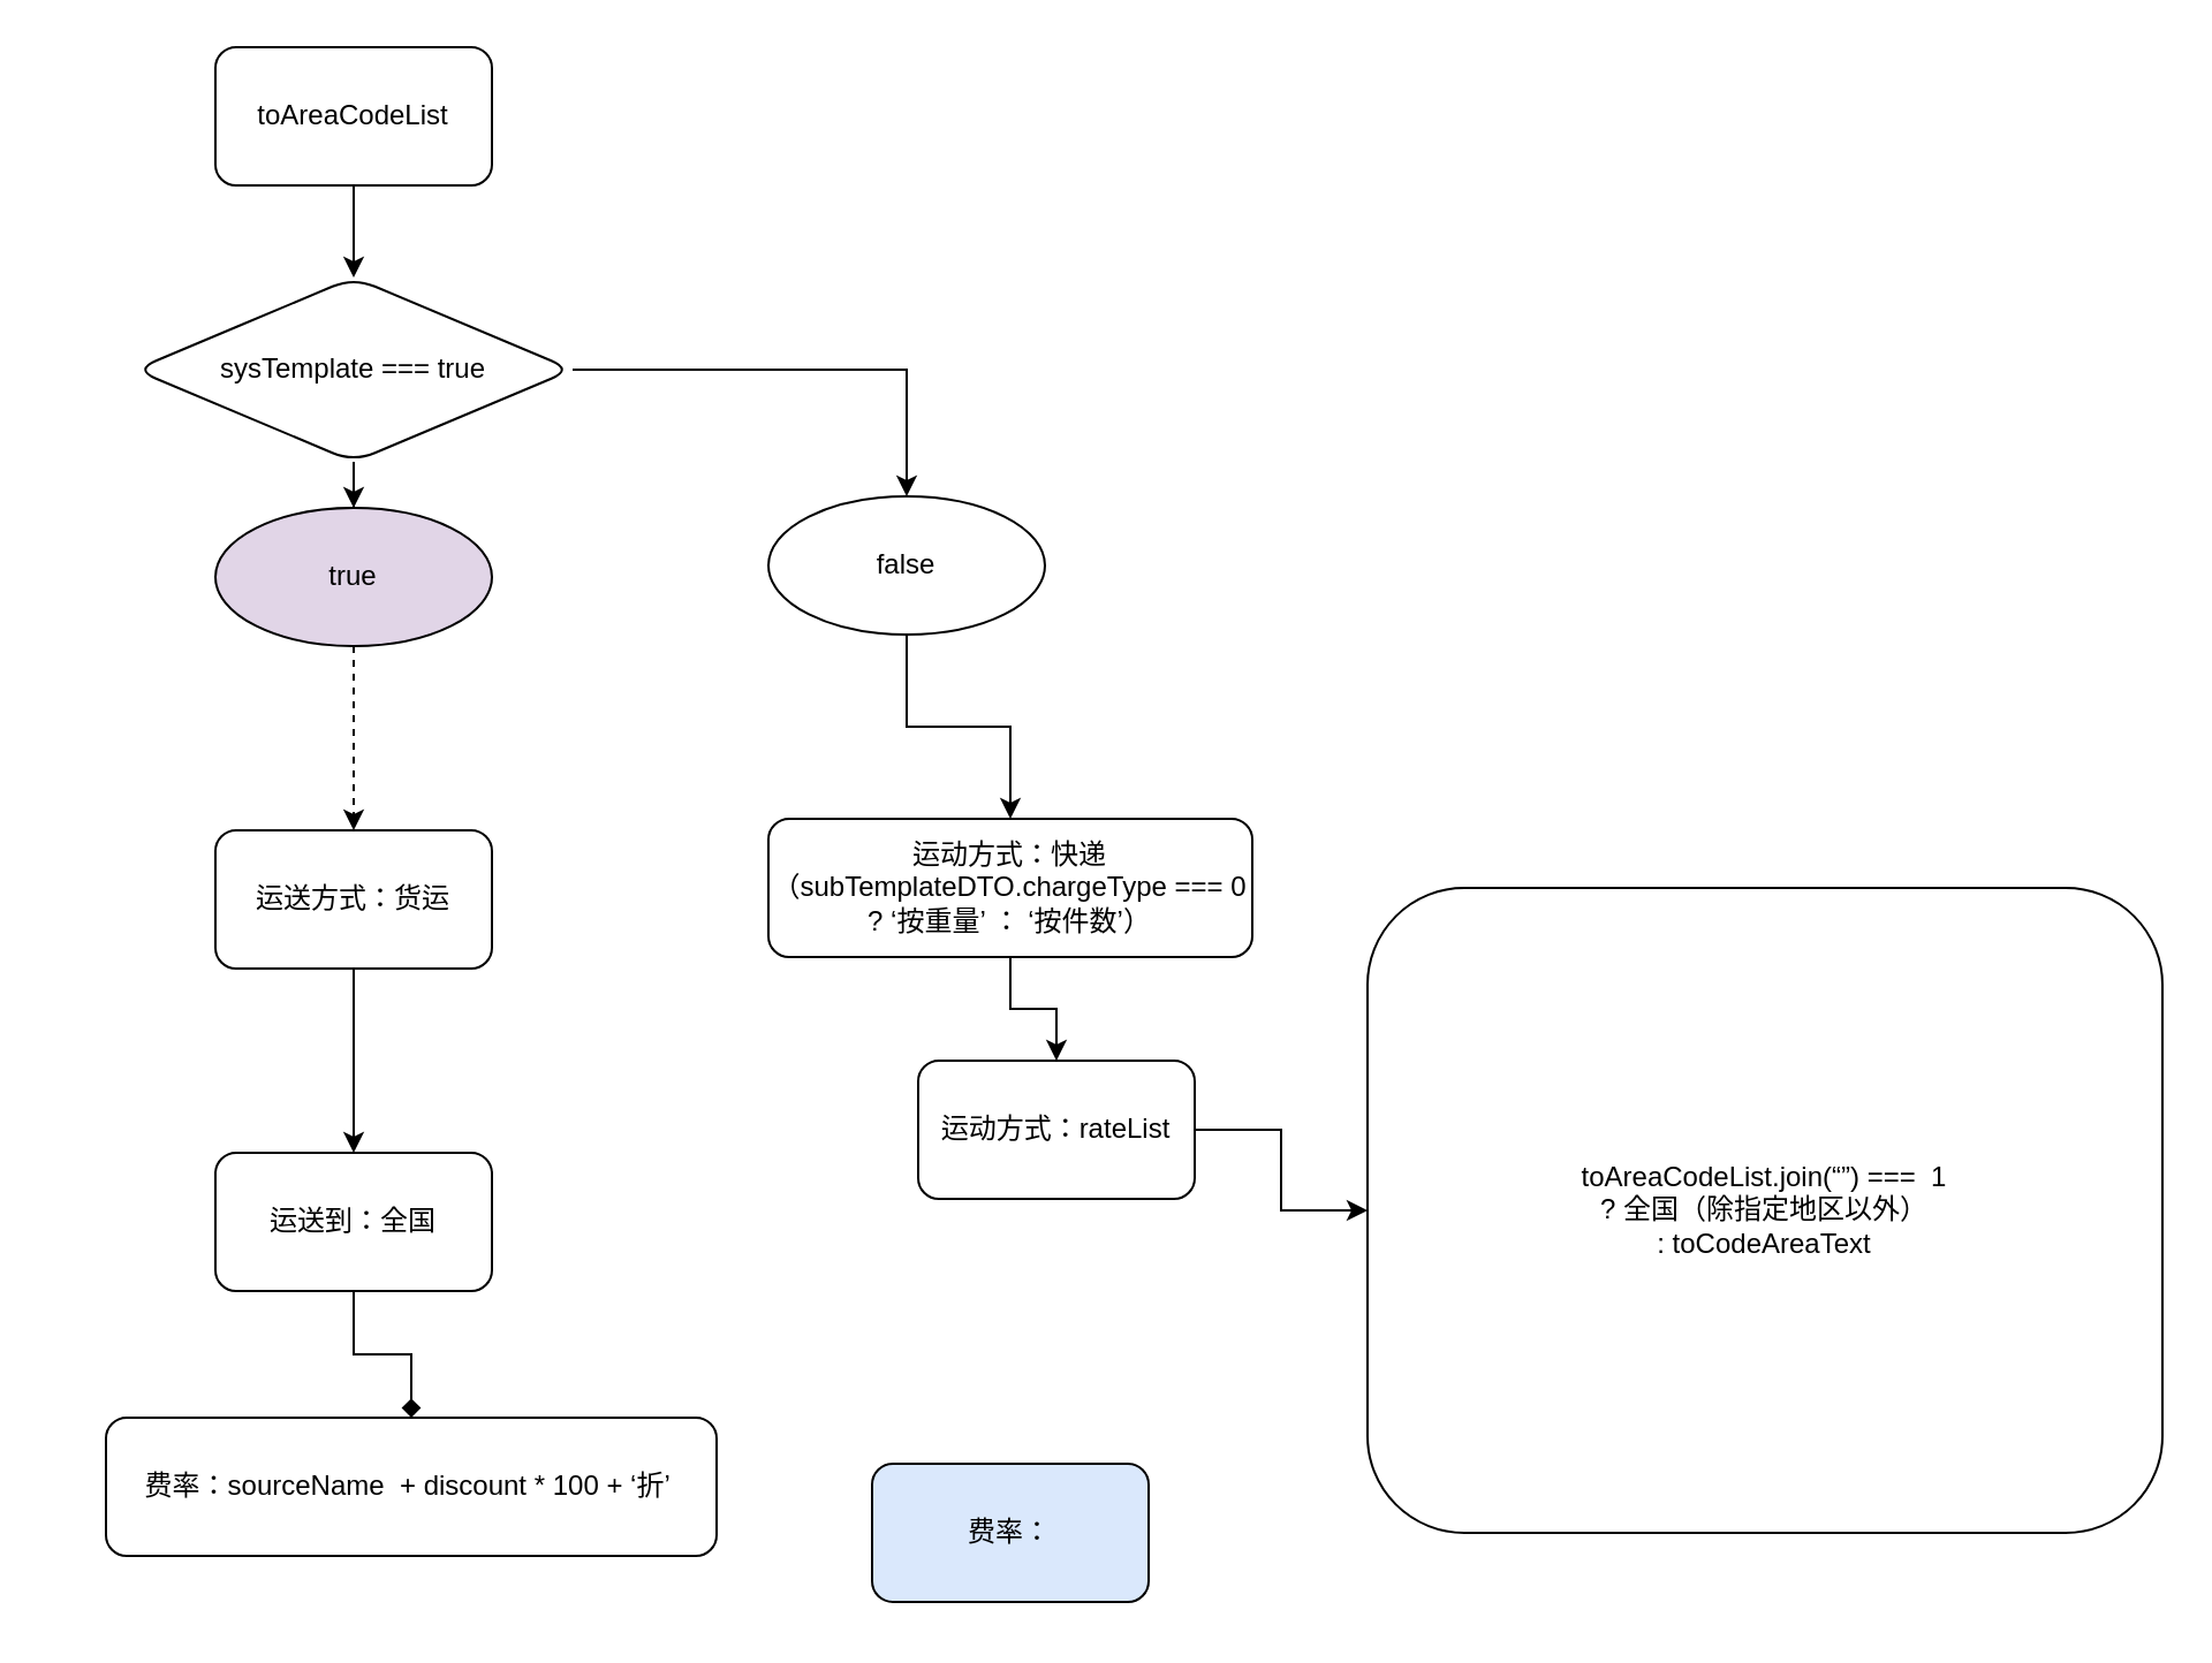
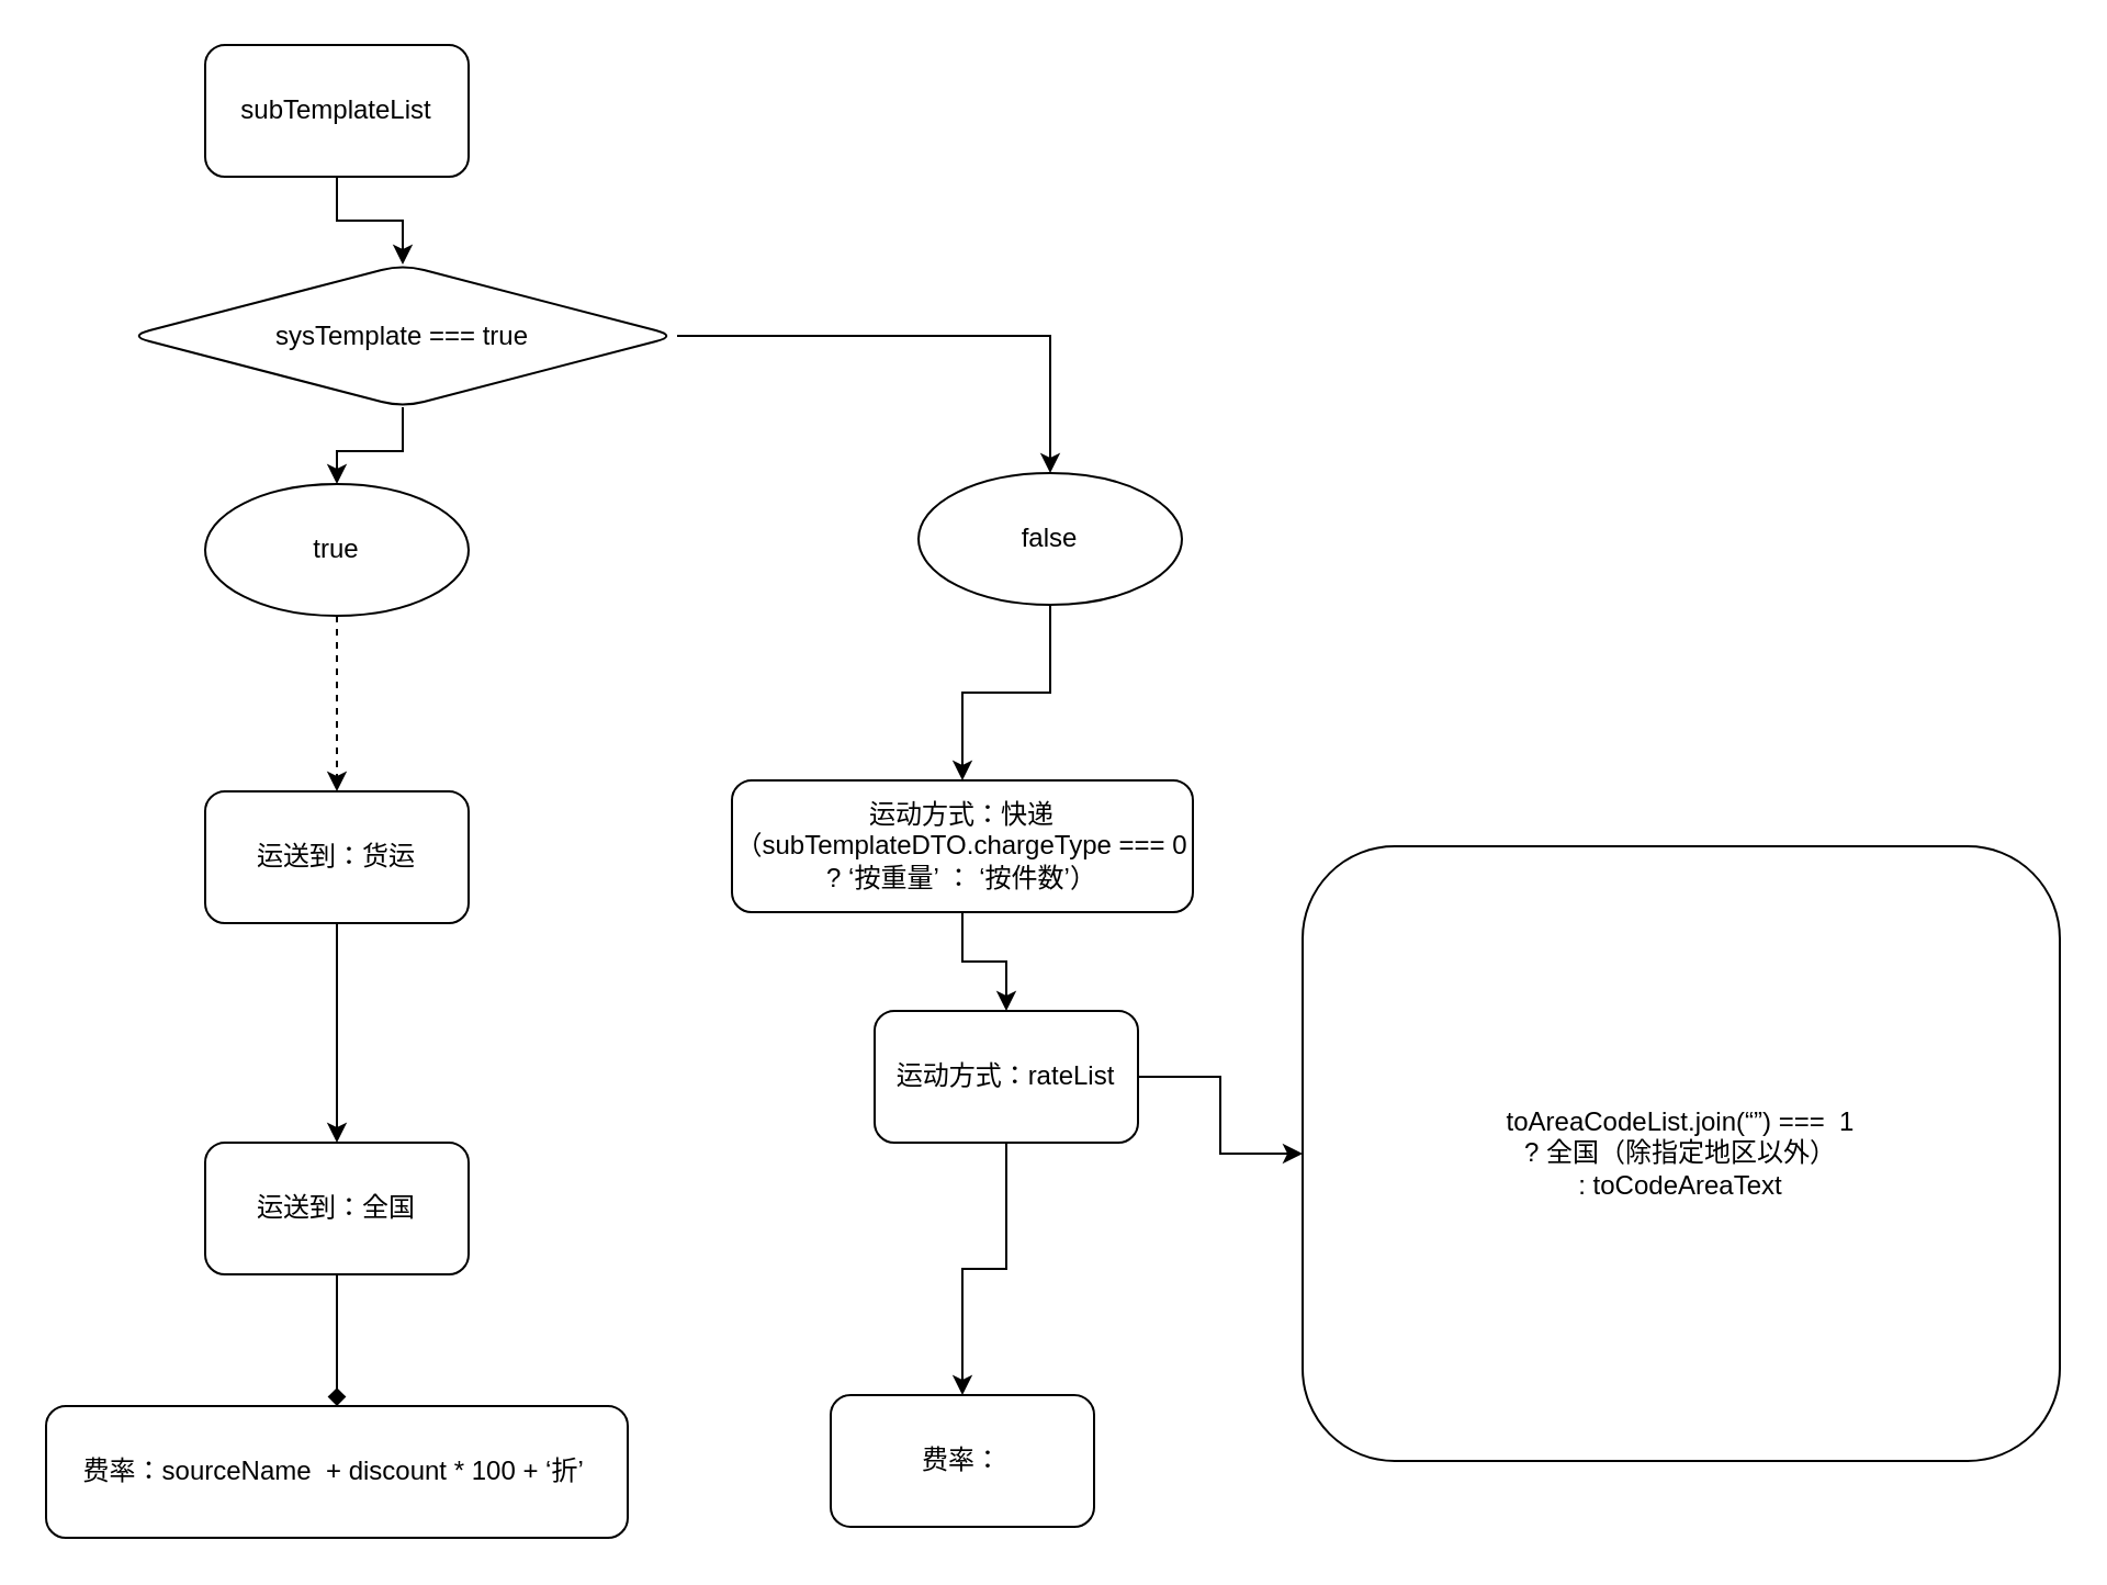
  <mxCell id="0" />
  <mxCell id="1" parent="0" />
  <mxCell id="2" value="" style="edgeStyle=orthogonalEdgeStyle;rounded=0;orthogonalLoop=1;jettySize=auto;html=1;" edge="1" parent="1" source="3" target="6"><mxGeometry relative="1" as="geometry" /></mxCell>
- <mxCell id="3" value="toAreaCodeList" style="rounded=1;whiteSpace=wrap;html=1;" vertex="1" parent="1"><mxGeometry x="93" y="20" width="120" height="60" as="geometry" /></mxCell>
+ <mxCell id="3" value="subTemplateList" style="rounded=1;whiteSpace=wrap;html=1;" vertex="1" parent="1"><mxGeometry x="93" y="20" width="120" height="60" as="geometry" /></mxCell>
  <mxCell id="4" value="" style="edgeStyle=orthogonalEdgeStyle;rounded=0;orthogonalLoop=1;jettySize=auto;html=1;" edge="1" parent="1" source="6" target="8"><mxGeometry relative="1" as="geometry" /></mxCell>
  <mxCell id="5" value="" style="edgeStyle=orthogonalEdgeStyle;rounded=0;orthogonalLoop=1;jettySize=auto;html=1;" edge="1" parent="1" source="6" target="10"><mxGeometry relative="1" as="geometry" /></mxCell>
- <mxCell id="6" value="sysTemplate === true" style="rhombus;whiteSpace=wrap;html=1;rounded=1;" vertex="1" parent="1"><mxGeometry x="58" y="120" width="190" height="80" as="geometry" /></mxCell>
+ <mxCell id="6" value="sysTemplate === true" style="rhombus;whiteSpace=wrap;html=1;rounded=1;" vertex="1" parent="1"><mxGeometry x="58" y="120" width="250" height="65" as="geometry" /></mxCell>
  <mxCell id="7" value="" style="edgeStyle=orthogonalEdgeStyle;rounded=0;orthogonalLoop=1;jettySize=auto;html=1;" edge="1" parent="1" source="8" target="14"><mxGeometry relative="1" as="geometry" /></mxCell>
- <mxCell id="8" value="false" style="ellipse;whiteSpace=wrap;html=1;rounded=1;" vertex="1" parent="1"><mxGeometry x="333" y="215" width="120" height="60" as="geometry" /></mxCell>
+ <mxCell id="8" value="false" style="ellipse;whiteSpace=wrap;html=1;rounded=1;" vertex="1" parent="1"><mxGeometry x="418" y="215" width="120" height="60" as="geometry" /></mxCell>
  <mxCell id="9" value="" style="edgeStyle=orthogonalEdgeStyle;rounded=0;orthogonalLoop=1;jettySize=auto;html=1;dashed=1;" edge="1" parent="1" source="10" target="12"><mxGeometry relative="1" as="geometry" /></mxCell>
- <mxCell id="10" value="true" style="ellipse;whiteSpace=wrap;html=1;rounded=1;fillColor=#e1d5e7;" vertex="1" parent="1"><mxGeometry x="93" y="220" width="120" height="60" as="geometry" /></mxCell>
+ <mxCell id="10" value="true" style="ellipse;whiteSpace=wrap;html=1;rounded=1;" vertex="1" parent="1"><mxGeometry x="93" y="220" width="120" height="60" as="geometry" /></mxCell>
  <mxCell id="11" value="" style="edgeStyle=orthogonalEdgeStyle;rounded=0;orthogonalLoop=1;jettySize=auto;html=1;" edge="1" parent="1" source="12" target="16"><mxGeometry relative="1" as="geometry" /></mxCell>
- <mxCell id="12" value="运送方式：货运" style="whiteSpace=wrap;html=1;rounded=1;" vertex="1" parent="1"><mxGeometry x="93" y="360" width="120" height="60" as="geometry" /></mxCell>
+ <mxCell id="12" value="运送到：货运" style="whiteSpace=wrap;html=1;rounded=1;" vertex="1" parent="1"><mxGeometry x="93" y="360" width="120" height="60" as="geometry" /></mxCell>
  <mxCell id="13" value="" style="edgeStyle=orthogonalEdgeStyle;rounded=0;orthogonalLoop=1;jettySize=auto;html=1;" edge="1" parent="1" source="14" target="19"><mxGeometry relative="1" as="geometry" /></mxCell>
  <mxCell id="14" value="运动方式：快递&lt;br&gt;（subTemplateDTO.chargeType === 0 ? ‘按重量’ ： ‘按件数’）" style="whiteSpace=wrap;html=1;rounded=1;" vertex="1" parent="1"><mxGeometry x="333" y="355" width="210" height="60" as="geometry" /></mxCell>
  <mxCell id="15" value="" style="edgeStyle=orthogonalEdgeStyle;rounded=0;orthogonalLoop=1;jettySize=auto;html=1;endArrow=diamond;" edge="1" parent="1" source="16" target="21"><mxGeometry relative="1" as="geometry" /></mxCell>
- <mxCell id="16" value="运送到：全国" style="whiteSpace=wrap;html=1;rounded=1;" vertex="1" parent="1"><mxGeometry x="93" y="500" width="120" height="60" as="geometry" /></mxCell>
+ <mxCell id="16" value="运送到：全国" style="whiteSpace=wrap;html=1;rounded=1;" vertex="1" parent="1"><mxGeometry x="93" y="520" width="120" height="60" as="geometry" /></mxCell>
  <mxCell id="17" value="" style="edgeStyle=orthogonalEdgeStyle;rounded=0;orthogonalLoop=1;jettySize=auto;html=1;" edge="1" parent="1" source="19" target="20"><mxGeometry relative="1" as="geometry" /></mxCell>
+ <mxCell id="18" value="" style="edgeStyle=orthogonalEdgeStyle;rounded=0;orthogonalLoop=1;jettySize=auto;html=1;" edge="1" parent="1" source="19" target="22"><mxGeometry relative="1" as="geometry" /></mxCell>
  <mxCell id="19" value="运动方式：rateList" style="whiteSpace=wrap;html=1;rounded=1;" vertex="1" parent="1"><mxGeometry x="398" y="460" width="120" height="60" as="geometry" /></mxCell>
  <mxCell id="20" value="toAreaCodeList.join(“”) === &amp;nbsp;1&lt;br&gt;? 全国（除指定地区以外）&lt;br&gt;: toCodeAreaText" style="whiteSpace=wrap;html=1;rounded=1;" vertex="1" parent="1"><mxGeometry x="593" y="385" width="345" height="280" as="geometry" /></mxCell>
- <mxCell id="21" value="费率：sourceName &amp;nbsp;+ discount * 100 + ‘折’&amp;nbsp;" style="whiteSpace=wrap;html=1;rounded=1;" vertex="1" parent="1"><mxGeometry x="45.5" y="615" width="265" height="60" as="geometry" /></mxCell>
- <mxCell id="22" value="费率：" style="whiteSpace=wrap;html=1;rounded=1;fillColor=#dae8fc;" vertex="1" parent="1"><mxGeometry x="378" y="635" width="120" height="60" as="geometry" /></mxCell>
+ <mxCell id="21" value="费率：sourceName &amp;nbsp;+ discount * 100 + ‘折’&amp;nbsp;" style="whiteSpace=wrap;html=1;rounded=1;" vertex="1" parent="1"><mxGeometry x="20.5" y="640" width="265" height="60" as="geometry" /></mxCell>
+ <mxCell id="22" value="费率：" style="whiteSpace=wrap;html=1;rounded=1;" vertex="1" parent="1"><mxGeometry x="378" y="635" width="120" height="60" as="geometry" /></mxCell>
